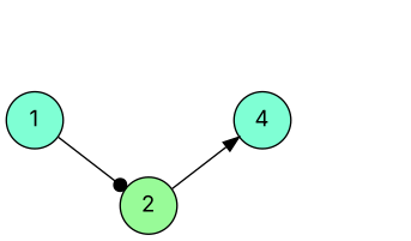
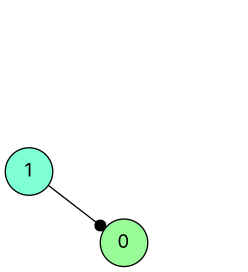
  digraph {
    fontname=Inter
    rankdir=LR
    node [fontname=Inter shape=circle style=invis]
    edge [fontname=Inter style=invis weight=10]
    n1 [fillcolor=aquamarine label=1 style=filled]
    n2 [label="#"]
-   n3 [fillcolor=palegreen label=2 style=filled]
-   n4 [fillcolor=aquamarine label=4 style=filled]
+   n3 [fillcolor=palegreen label=0 style=filled]
    n5 [label="#"]
    n6 [label="#"]
    n7 [label="#"]
    n1 -> n2
    n1 -> n3 [arrowhead=dot style="" weight=""]
-   n3 -> n4 [arrowhead=normal style="" weight=""]
    n3 -> n5
-   n4 -> n6
  }
